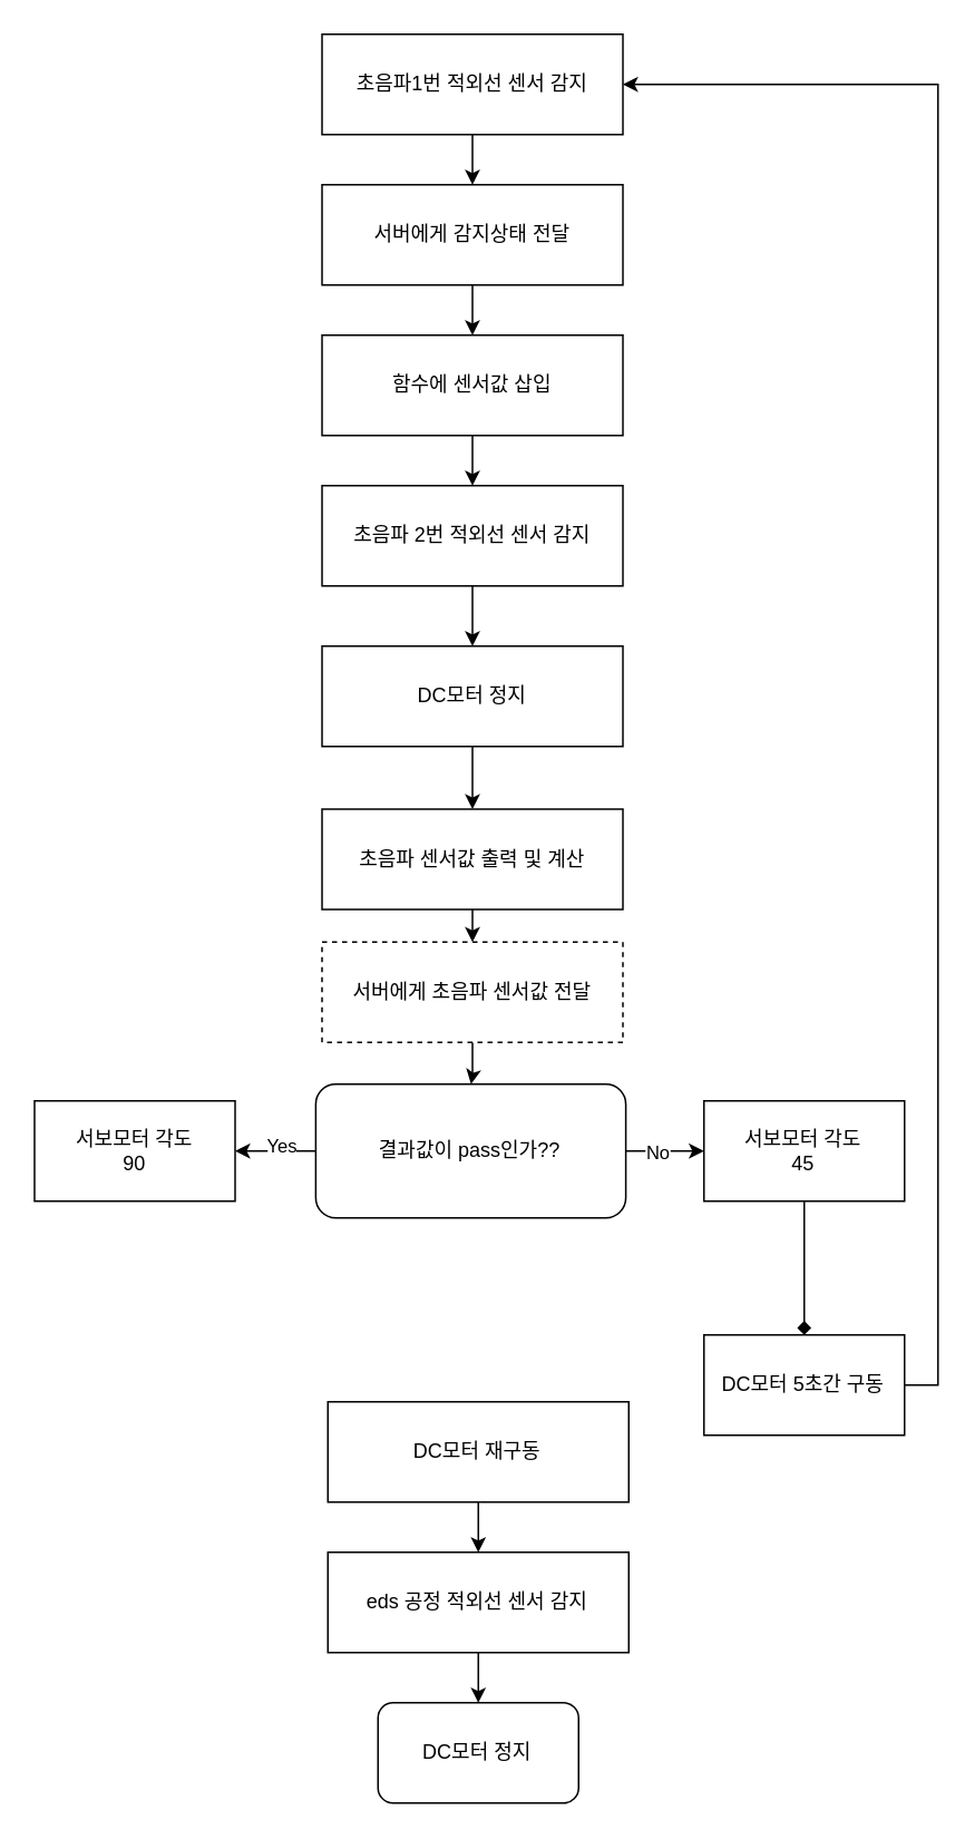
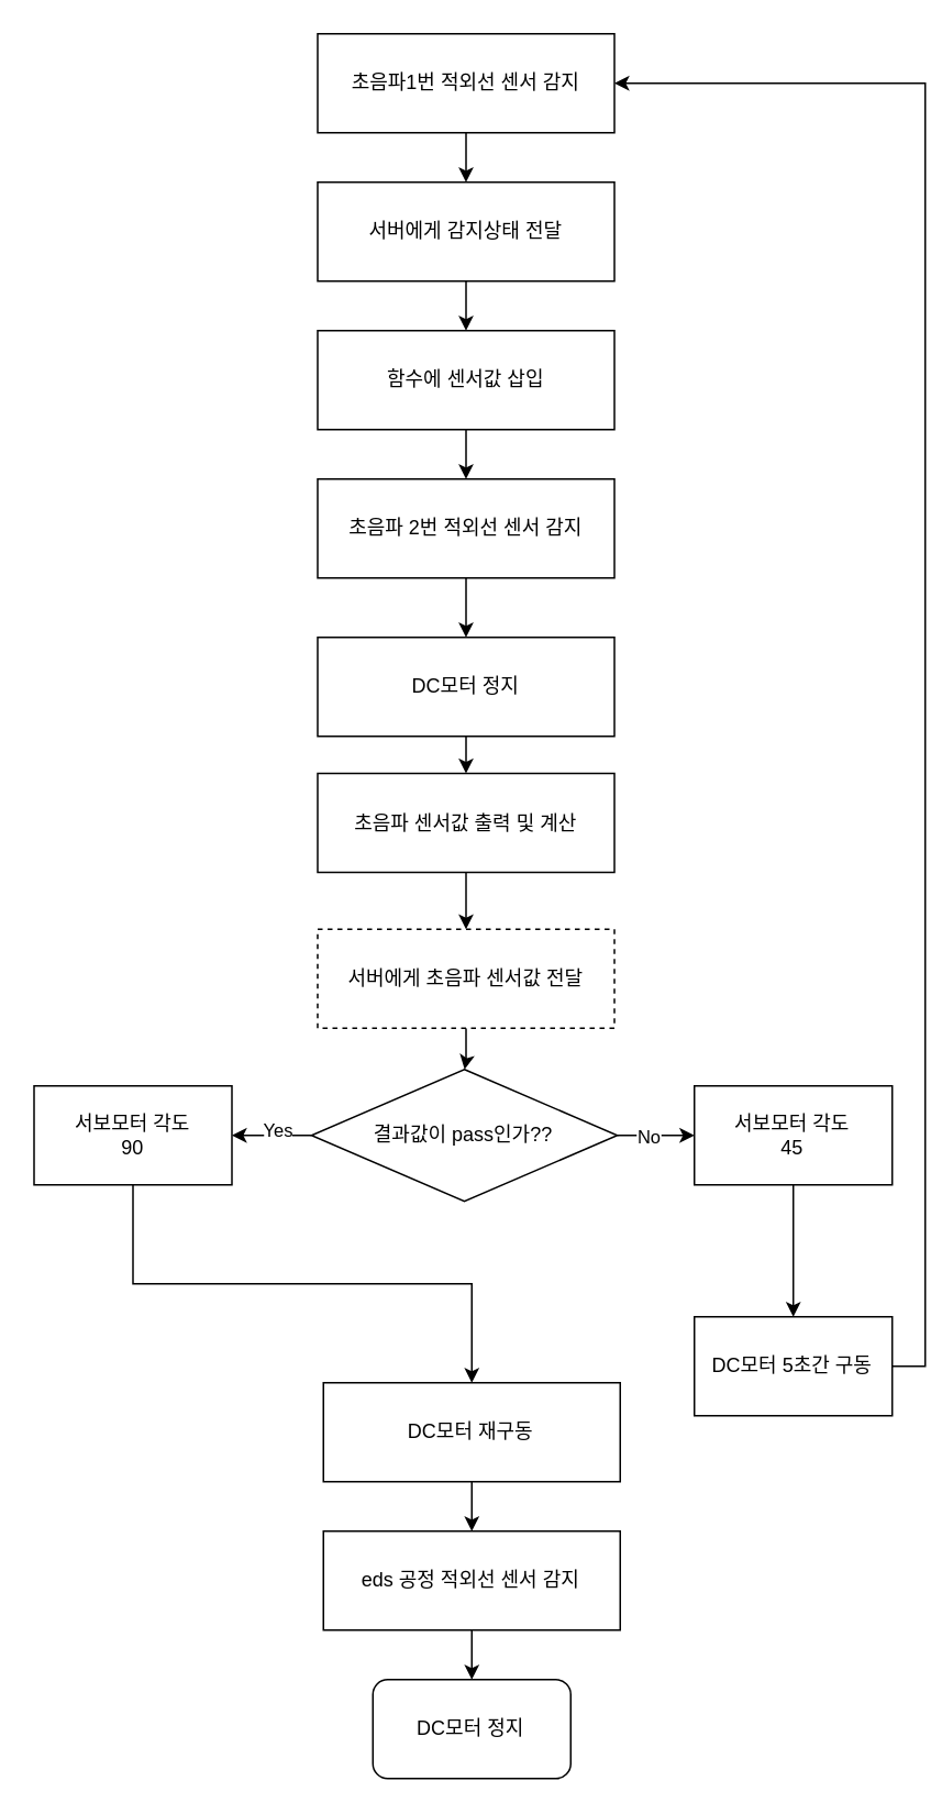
  <mxCell id="0" />
  <mxCell id="1" parent="0" />
  <mxCell id="2" value="" style="edgeStyle=orthogonalEdgeStyle;rounded=0;orthogonalLoop=1;jettySize=auto;html=1;" edge="1" parent="1" source="3" target="5"><mxGeometry relative="1" as="geometry" /></mxCell>
  <mxCell id="3" value="초음파1번 적외선 센서 감지" style="rounded=0;whiteSpace=wrap;html=1;" vertex="1" parent="1"><mxGeometry x="191.995" y="20" width="180" height="60" as="geometry" /></mxCell>
  <mxCell id="4" value="" style="edgeStyle=orthogonalEdgeStyle;rounded=0;orthogonalLoop=1;jettySize=auto;html=1;" edge="1" parent="1" source="5" target="7"><mxGeometry relative="1" as="geometry" /></mxCell>
  <mxCell id="5" value="&lt;div style=&quot;border-color: var(--border-color);&quot;&gt;서버에게 감지상태 전달&lt;/div&gt;" style="rounded=0;whiteSpace=wrap;html=1;" vertex="1" parent="1"><mxGeometry x="191.995" y="110" width="180" height="60" as="geometry" /></mxCell>
  <mxCell id="6" value="" style="edgeStyle=orthogonalEdgeStyle;rounded=0;orthogonalLoop=1;jettySize=auto;html=1;" edge="1" parent="1" source="7" target="9"><mxGeometry relative="1" as="geometry" /></mxCell>
  <mxCell id="7" value="함수에 센서값 삽입" style="rounded=0;whiteSpace=wrap;html=1;" vertex="1" parent="1"><mxGeometry x="191.995" y="200" width="180" height="60" as="geometry" /></mxCell>
  <mxCell id="8" value="" style="edgeStyle=orthogonalEdgeStyle;rounded=0;orthogonalLoop=1;jettySize=auto;html=1;" edge="1" parent="1" source="9" target="11"><mxGeometry relative="1" as="geometry" /></mxCell>
  <mxCell id="9" value="&lt;div style=&quot;border-color: var(--border-color);&quot;&gt;초음파 2번 적외선 센서 감지&lt;/div&gt;" style="rounded=0;whiteSpace=wrap;html=1;" vertex="1" parent="1"><mxGeometry x="191.995" y="290" width="180" height="60" as="geometry" /></mxCell>
  <mxCell id="10" value="" style="edgeStyle=orthogonalEdgeStyle;rounded=0;orthogonalLoop=1;jettySize=auto;html=1;" edge="1" parent="1" source="11" target="31"><mxGeometry relative="1" as="geometry" /></mxCell>
  <mxCell id="11" value="&lt;div style=&quot;border-color: var(--border-color);&quot;&gt;DC모터 정지&lt;br&gt;&lt;/div&gt;" style="rounded=0;whiteSpace=wrap;html=1;" vertex="1" parent="1"><mxGeometry x="191.995" y="386" width="180" height="60" as="geometry" /></mxCell>
  <mxCell id="12" value="" style="edgeStyle=orthogonalEdgeStyle;rounded=0;orthogonalLoop=1;jettySize=auto;html=1;" edge="1" parent="1" source="13" target="15"><mxGeometry relative="1" as="geometry" /></mxCell>
  <mxCell id="13" value="&lt;div style=&quot;border-color: var(--border-color);&quot;&gt;DC모터 재구동&lt;br&gt;&lt;/div&gt;" style="rounded=0;whiteSpace=wrap;html=1;" vertex="1" parent="1"><mxGeometry x="195.495" y="838" width="180" height="60" as="geometry" /></mxCell>
  <mxCell id="14" value="" style="edgeStyle=orthogonalEdgeStyle;rounded=0;orthogonalLoop=1;jettySize=auto;html=1;" edge="1" parent="1" source="15" target="16"><mxGeometry relative="1" as="geometry" /></mxCell>
  <mxCell id="15" value="&lt;div style=&quot;border-color: var(--border-color);&quot;&gt;eds 공정 적외선 센서 감지&lt;br&gt;&lt;/div&gt;" style="rounded=0;whiteSpace=wrap;html=1;" vertex="1" parent="1"><mxGeometry x="195.495" y="928" width="180" height="60" as="geometry" /></mxCell>
  <mxCell id="16" value="DC모터 정지" style="rounded=1;whiteSpace=wrap;html=1;" vertex="1" parent="1"><mxGeometry x="225.495" y="1018" width="120" height="60" as="geometry" /></mxCell>
  <mxCell id="17" value="" style="edgeStyle=orthogonalEdgeStyle;rounded=0;orthogonalLoop=1;jettySize=auto;html=1;" edge="1" parent="1" source="18" target="23"><mxGeometry relative="1" as="geometry" /></mxCell>
  <mxCell id="18" value="&lt;div style=&quot;border-color: var(--border-color);&quot;&gt;서버에게 초음파 센서값 전달&lt;br&gt;&lt;/div&gt;" style="rounded=0;whiteSpace=wrap;html=1;dashed=1;" vertex="1" parent="1"><mxGeometry x="191.995" y="563" width="180" height="60" as="geometry" /></mxCell>
  <mxCell id="19" value="" style="edgeStyle=orthogonalEdgeStyle;rounded=0;orthogonalLoop=1;jettySize=auto;html=1;" edge="1" parent="1" source="23" target="25"><mxGeometry relative="1" as="geometry" /></mxCell>
  <mxCell id="20" value="Yes" style="edgeLabel;html=1;align=center;verticalAlign=middle;resizable=0;points=[];" vertex="1" connectable="0" parent="19"><mxGeometry x="-0.128" y="-4" relative="1" as="geometry"><mxPoint as="offset" /></mxGeometry></mxCell>
  <mxCell id="21" value="" style="edgeStyle=orthogonalEdgeStyle;rounded=0;orthogonalLoop=1;jettySize=auto;html=1;" edge="1" parent="1" source="23" target="27"><mxGeometry relative="1" as="geometry" /></mxCell>
  <mxCell id="22" value="No" style="edgeLabel;html=1;align=center;verticalAlign=middle;resizable=0;points=[];" vertex="1" connectable="0" parent="21"><mxGeometry x="-0.185" relative="1" as="geometry"><mxPoint as="offset" /></mxGeometry></mxCell>
- <mxCell id="23" value="결과값이 pass인가??" style="whiteSpace=wrap;html=1;rounded=1;" vertex="1" parent="1"><mxGeometry x="188.255" y="648" width="185.49" height="80" as="geometry" /></mxCell>
+ <mxCell id="23" value="결과값이 pass인가??" style="rhombus;whiteSpace=wrap;html=1;" vertex="1" parent="1"><mxGeometry x="188.255" y="648" width="185.49" height="80" as="geometry" /></mxCell>
+ <mxCell id="24" style="edgeStyle=orthogonalEdgeStyle;rounded=0;orthogonalLoop=1;jettySize=auto;html=1;exitX=0.5;exitY=1;exitDx=0;exitDy=0;entryX=0.5;entryY=0;entryDx=0;entryDy=0;" edge="1" parent="1" source="25" target="13"><mxGeometry relative="1" as="geometry" /></mxCell>
  <mxCell id="25" value="서보모터 각도&lt;br&gt;90" style="whiteSpace=wrap;html=1;" vertex="1" parent="1"><mxGeometry x="20" y="658" width="120" height="60" as="geometry" /></mxCell>
- <mxCell id="26" value="" style="edgeStyle=orthogonalEdgeStyle;rounded=0;orthogonalLoop=1;jettySize=auto;html=1;endArrow=diamond;" edge="1" parent="1" source="27" target="29"><mxGeometry relative="1" as="geometry" /></mxCell>
+ <mxCell id="26" value="" style="edgeStyle=orthogonalEdgeStyle;rounded=0;orthogonalLoop=1;jettySize=auto;html=1;" edge="1" parent="1" source="27" target="29"><mxGeometry relative="1" as="geometry" /></mxCell>
  <mxCell id="27" value="서보모터 각도&lt;br&gt;45" style="whiteSpace=wrap;html=1;" vertex="1" parent="1"><mxGeometry x="420.49" y="658" width="120" height="60" as="geometry" /></mxCell>
  <mxCell id="28" style="edgeStyle=orthogonalEdgeStyle;rounded=0;orthogonalLoop=1;jettySize=auto;html=1;exitX=1;exitY=0.5;exitDx=0;exitDy=0;entryX=1;entryY=0.5;entryDx=0;entryDy=0;" edge="1" parent="1" source="29" target="3"><mxGeometry relative="1" as="geometry" /></mxCell>
  <mxCell id="29" value="DC모터 5초간 구동" style="whiteSpace=wrap;html=1;" vertex="1" parent="1"><mxGeometry x="420.49" y="798" width="120" height="60" as="geometry" /></mxCell>
  <mxCell id="30" style="edgeStyle=orthogonalEdgeStyle;rounded=0;orthogonalLoop=1;jettySize=auto;html=1;exitX=0.5;exitY=1;exitDx=0;exitDy=0;entryX=0.5;entryY=0;entryDx=0;entryDy=0;" edge="1" parent="1" source="31" target="18"><mxGeometry relative="1" as="geometry" /></mxCell>
- <mxCell id="31" value="&lt;div style=&quot;border-color: var(--border-color);&quot;&gt;초음파 센서값 출력 및 계산&lt;br&gt;&lt;/div&gt;" style="rounded=0;whiteSpace=wrap;html=1;" vertex="1" parent="1"><mxGeometry x="191.995" y="483.5" width="180" height="60" as="geometry" /></mxCell>
+ <mxCell id="31" value="&lt;div style=&quot;border-color: var(--border-color);&quot;&gt;초음파 센서값 출력 및 계산&lt;br&gt;&lt;/div&gt;" style="rounded=0;whiteSpace=wrap;html=1;" vertex="1" parent="1"><mxGeometry x="191.995" y="468.5" width="180" height="60" as="geometry" /></mxCell>
